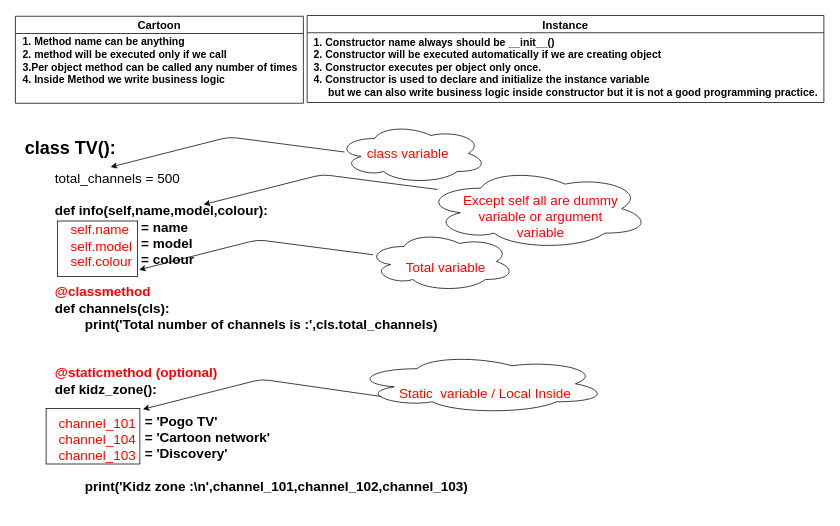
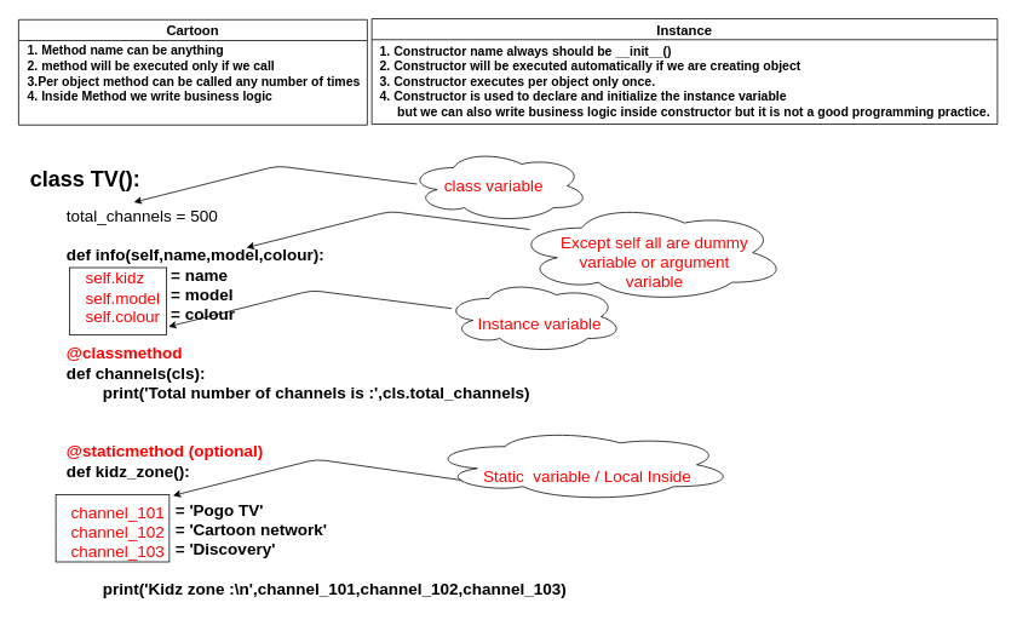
  <mxCell id="0" />
  <mxCell id="1" parent="0" />
  <mxCell id="2" value="" style="ellipse;shape=cloud;whiteSpace=wrap;html=1;rounded=0;sketch=0;fontSize=18;fontColor=#FF0000;" vertex="1" parent="1"><mxGeometry x="565" y="223" width="301" height="109" as="geometry" /></mxCell>
  <mxCell id="3" value="" style="ellipse;shape=cloud;whiteSpace=wrap;html=1;rounded=0;sketch=0;fontSize=18;fontColor=#FF0000;" vertex="1" parent="1"><mxGeometry x="449" y="164" width="200" height="80" as="geometry" /></mxCell>
  <mxCell id="4" value="" style="ellipse;shape=cloud;whiteSpace=wrap;html=1;rounded=0;sketch=0;fontSize=18;fontColor=#FF0000;" vertex="1" parent="1"><mxGeometry x="489" y="308" width="197" height="80" as="geometry" /></mxCell>
  <mxCell id="5" value="" style="ellipse;shape=cloud;whiteSpace=wrap;html=1;rounded=0;sketch=0;fontSize=18;fontColor=#FF0000;" vertex="1" parent="1"><mxGeometry x="471" y="471" width="338" height="80" as="geometry" /></mxCell>
  <mxCell id="6" value="&lt;h1&gt;class TV():&lt;/h1&gt;&lt;div style=&quot;font-size: 18px&quot;&gt;&lt;span&gt;&#09;&lt;/span&gt;&lt;span style=&quot;white-space: pre&quot;&gt;&#09;&lt;/span&gt;total_channels = 500&lt;br&gt;&lt;/div&gt;&lt;div style=&quot;font-size: 18px&quot;&gt;&lt;br&gt;&lt;/div&gt;&lt;div style=&quot;font-size: 18px&quot;&gt;&lt;div&gt;&lt;b&gt;&lt;font color=&quot;#ff0000&quot;&gt;&lt;span&gt;&#09;&lt;/span&gt;&lt;/font&gt;&lt;/b&gt;&lt;/div&gt;&lt;div&gt;&lt;b&gt;&lt;span&gt;&#09;&lt;/span&gt;&lt;span&gt;&#09;&lt;/span&gt;&lt;span style=&quot;white-space: pre&quot;&gt;&#09;&lt;/span&gt;def info(self,name,model,colour):&lt;br&gt;&lt;/b&gt;&lt;/div&gt;&lt;/div&gt;&lt;blockquote style=&quot;margin: 0 0 0 40px ; border: none ; padding: 0px&quot;&gt;&lt;blockquote style=&quot;margin: 0 0 0 40px ; border: none ; padding: 0px&quot;&gt;&lt;div style=&quot;font-size: 18px&quot;&gt;&lt;div&gt;&lt;b&gt;&amp;nbsp; &amp;nbsp; &amp;nbsp; &amp;nbsp; &amp;nbsp; &amp;nbsp; &amp;nbsp; &amp;nbsp;= name&lt;/b&gt;&lt;/div&gt;&lt;/div&gt;&lt;/blockquote&gt;&lt;blockquote style=&quot;margin: 0 0 0 40px ; border: none ; padding: 0px&quot;&gt;&lt;div style=&quot;font-size: 18px&quot;&gt;&lt;div&gt;&lt;b&gt;&amp;nbsp; &amp;nbsp; &amp;nbsp; &amp;nbsp; &amp;nbsp; &amp;nbsp; &amp;nbsp; &amp;nbsp;= model&lt;/b&gt;&lt;/div&gt;&lt;/div&gt;&lt;/blockquote&gt;&lt;blockquote style=&quot;margin: 0 0 0 40px ; border: none ; padding: 0px&quot;&gt;&lt;div style=&quot;font-size: 18px&quot;&gt;&lt;div&gt;&lt;b&gt;&amp;nbsp; &amp;nbsp; &amp;nbsp; &amp;nbsp; &amp;nbsp; &amp;nbsp; &amp;nbsp; &amp;nbsp;= colour&lt;/b&gt;&lt;/div&gt;&lt;/div&gt;&lt;/blockquote&gt;&lt;/blockquote&gt;&lt;div style=&quot;font-size: 18px&quot;&gt;&lt;div&gt;&lt;b&gt;&lt;br&gt;&lt;/b&gt;&lt;/div&gt;&lt;div&gt;&lt;div&gt;&lt;b&gt;&lt;font color=&quot;#ff0000&quot;&gt;&lt;span&gt;&#09;&lt;/span&gt;&lt;span style=&quot;white-space: pre&quot;&gt;&#09;&lt;/span&gt;@classmethod&lt;/font&gt;&lt;/b&gt;&lt;/div&gt;&lt;div&gt;&lt;b&gt;&lt;span&gt;&#09;&lt;/span&gt;&lt;span&gt;&#09;&lt;/span&gt;&lt;span style=&quot;white-space: pre&quot;&gt;&#09;&lt;/span&gt;def channels(cls):&lt;br&gt;&lt;/b&gt;&lt;/div&gt;&lt;div&gt;&lt;b&gt;&lt;span&gt;&#09;&lt;/span&gt;&lt;span&gt;&#09;&lt;/span&gt;&lt;span&gt;&#09;&lt;/span&gt;&lt;span&gt;&#09;&lt;/span&gt;&lt;span style=&quot;white-space: pre&quot;&gt;&#09;&lt;/span&gt;&lt;span style=&quot;white-space: pre&quot;&gt;&#09;&lt;/span&gt;print('Total number of channels is :',cls.total_channels)&lt;/b&gt;&lt;/div&gt;&lt;/div&gt;&lt;/div&gt;&lt;div style=&quot;font-size: 18px&quot;&gt;&lt;br&gt;&lt;/div&gt;&lt;div style=&quot;font-size: 18px&quot;&gt;&lt;br&gt;&lt;/div&gt;&lt;div style=&quot;font-size: 18px&quot;&gt;&lt;span&gt;&#09;&lt;/span&gt;&lt;b&gt;&lt;font color=&quot;#ff0000&quot;&gt;&lt;span&gt;&#09;&lt;/span&gt;&lt;span style=&quot;white-space: pre&quot;&gt;&#09;&lt;/span&gt;@staticmethod (optional)&lt;/font&gt;&lt;/b&gt;&lt;/div&gt;&lt;div style=&quot;font-size: 18px&quot;&gt;&lt;b&gt;&lt;font style=&quot;font-size: 18px&quot;&gt;&lt;span&gt;&#09;&lt;/span&gt;&lt;span&gt;&#09;&lt;/span&gt;&lt;span style=&quot;white-space: pre&quot;&gt;&#09;&lt;/span&gt;def kidz_zone():&lt;br&gt;&lt;/font&gt;&lt;/b&gt;&lt;/div&gt;&lt;div style=&quot;font-size: 18px&quot;&gt;&lt;b&gt;&lt;font style=&quot;font-size: 18px&quot;&gt;&lt;br&gt;&lt;/font&gt;&lt;/b&gt;&lt;/div&gt;&lt;blockquote style=&quot;margin: 0 0 0 40px ; border: none ; padding: 0px&quot;&gt;&lt;blockquote style=&quot;margin: 0 0 0 40px ; border: none ; padding: 0px&quot;&gt;&lt;div style=&quot;font-size: 18px&quot;&gt;&lt;b&gt;&lt;font style=&quot;font-size: 18px&quot;&gt;&lt;span style=&quot;white-space: pre&quot;&gt;&#09;&lt;/span&gt;&lt;span style=&quot;white-space: pre&quot;&gt;&#09;&lt;/span&gt;= 'Pogo TV'&lt;/font&gt;&lt;/b&gt;&lt;/div&gt;&lt;/blockquote&gt;&lt;blockquote style=&quot;margin: 0 0 0 40px ; border: none ; padding: 0px&quot;&gt;&lt;div style=&quot;font-size: 18px&quot;&gt;&lt;b&gt;&lt;font style=&quot;font-size: 18px&quot;&gt;&amp;nbsp;&lt;span style=&quot;white-space: pre&quot;&gt;&#09;&lt;/span&gt;&lt;span style=&quot;white-space: pre&quot;&gt;&#09;&lt;/span&gt;= 'Cartoon network'&lt;/font&gt;&lt;/b&gt;&lt;/div&gt;&lt;/blockquote&gt;&lt;blockquote style=&quot;margin: 0 0 0 40px ; border: none ; padding: 0px&quot;&gt;&lt;div style=&quot;font-size: 18px&quot;&gt;&lt;b&gt;&lt;font style=&quot;font-size: 18px&quot;&gt;&amp;nbsp;&lt;span style=&quot;white-space: pre&quot;&gt;&#09;&lt;/span&gt;&lt;span style=&quot;white-space: pre&quot;&gt;&#09;&lt;/span&gt;= 'Discovery'&lt;/font&gt;&lt;/b&gt;&lt;/div&gt;&lt;div style=&quot;font-size: 18px&quot;&gt;&lt;b&gt;&lt;font style=&quot;font-size: 18px&quot;&gt;&lt;br&gt;&lt;/font&gt;&lt;/b&gt;&lt;/div&gt;&lt;/blockquote&gt;&lt;blockquote style=&quot;margin: 0 0 0 40px ; border: none ; padding: 0px&quot;&gt;&lt;div style=&quot;font-size: 18px&quot;&gt;&lt;b&gt;&lt;font style=&quot;font-size: 18px&quot;&gt;&lt;span&gt;print('Kidz zone :\n',&lt;/span&gt;&lt;/font&gt;&lt;/b&gt;&lt;b&gt;channel_101,&lt;/b&gt;&lt;b&gt;channel_102,&lt;/b&gt;&lt;b&gt;channel_103&lt;/b&gt;&lt;b&gt;)&lt;/b&gt;&lt;/div&gt;&lt;/blockquote&gt;&lt;/blockquote&gt;&lt;div style=&quot;font-size: 18px&quot;&gt;&lt;b&gt;&lt;br&gt;&lt;/b&gt;&lt;/div&gt;&lt;div style=&quot;font-size: 18px&quot;&gt;&lt;br&gt;&lt;/div&gt;" style="text;html=1;strokeColor=none;fillColor=none;spacing=5;spacingTop=-20;whiteSpace=wrap;overflow=hidden;rounded=0;sketch=0;" vertex="1" parent="1"><mxGeometry x="28" y="177" width="812" height="502" as="geometry" /></mxCell>
- <mxCell id="7" value="Total variable" style="text;html=1;strokeColor=none;fillColor=none;align=center;verticalAlign=middle;whiteSpace=wrap;rounded=0;sketch=0;fontSize=18;fontColor=#FF0000;" vertex="1" parent="1"><mxGeometry x="471" y="341" width="246" height="30" as="geometry" /></mxCell>
+ <mxCell id="7" value="Instance variable" style="text;html=1;strokeColor=none;fillColor=none;align=center;verticalAlign=middle;whiteSpace=wrap;rounded=0;sketch=0;fontSize=18;fontColor=#FF0000;" vertex="1" parent="1"><mxGeometry x="471" y="341" width="246" height="30" as="geometry" /></mxCell>
  <mxCell id="8" value="class variable" style="text;html=1;strokeColor=none;fillColor=none;align=center;verticalAlign=middle;whiteSpace=wrap;rounded=0;sketch=0;fontSize=18;fontColor=#FF0000;" vertex="1" parent="1"><mxGeometry x="465" y="189" width="157" height="30" as="geometry" /></mxCell>
  <mxCell id="9" value="" style="rounded=0;whiteSpace=wrap;html=1;sketch=0;fontSize=18;fontColor=#FF0000;" vertex="1" parent="1"><mxGeometry x="76" y="294" width="107" height="74" as="geometry" /></mxCell>
- <mxCell id="10" value="&lt;h1&gt;&lt;br&gt;&lt;/h1&gt;&lt;div&gt;&lt;br&gt;&lt;/div&gt;&lt;div&gt;&lt;div&gt;self.name&lt;/div&gt;&lt;div&gt;self.model&lt;/div&gt;&lt;div&gt;self.colour&lt;/div&gt;&lt;/div&gt;" style="text;html=1;strokeColor=none;fillColor=none;spacing=5;spacingTop=-20;whiteSpace=wrap;overflow=hidden;rounded=0;sketch=0;fontSize=18;fontColor=#FF0000;" vertex="1" parent="1"><mxGeometry x="89" y="193" width="190" height="211" as="geometry" /></mxCell>
+ <mxCell id="10" value="&lt;h1&gt;&lt;br&gt;&lt;/h1&gt;&lt;div&gt;&lt;br&gt;&lt;/div&gt;&lt;div&gt;&lt;div&gt;self.kidz&lt;/div&gt;&lt;div&gt;self.model&lt;/div&gt;&lt;div&gt;self.colour&lt;/div&gt;&lt;/div&gt;" style="text;html=1;strokeColor=none;fillColor=none;spacing=5;spacingTop=-20;whiteSpace=wrap;overflow=hidden;rounded=0;sketch=0;fontSize=18;fontColor=#FF0000;" vertex="1" parent="1"><mxGeometry x="89" y="193" width="190" height="211" as="geometry" /></mxCell>
  <mxCell id="11" value="" style="rounded=0;whiteSpace=wrap;html=1;sketch=0;fontSize=18;fontColor=#FF0000;" vertex="1" parent="1"><mxGeometry x="61" y="544" width="125" height="74" as="geometry" /></mxCell>
  <mxCell id="12" value="Cartoon" style="swimlane;fontSize=15;" parent="1" vertex="1"><mxGeometry x="20" y="21" width="384" height="116" as="geometry" /></mxCell>
  <mxCell id="13" value="&lt;font style=&quot;font-size: 14px&quot;&gt;1. Method name can be anything&lt;br&gt;2. method will be executed only if we call&lt;br&gt;3.Per object method can be called any number of times&lt;br&gt;4. Inside Method we write business logic&lt;/font&gt;" style="text;html=1;align=left;verticalAlign=middle;resizable=0;points=[];autosize=1;strokeColor=none;fillColor=none;fontStyle=1;" parent="12" vertex="1"><mxGeometry x="8" y="27" width="376" height="64" as="geometry" /></mxCell>
  <mxCell id="14" value="Instance" style="swimlane;fontSize=15;" parent="1" vertex="1"><mxGeometry x="409" y="20" width="689" height="116" as="geometry" /></mxCell>
  <mxCell id="15" value="&lt;font style=&quot;font-size: 14px&quot;&gt;1. Constructor name always should be __init__()&lt;br&gt;2. Constructor will be executed automatically if we are creating object&lt;br&gt;3. Constructor executes per object only once.&lt;br&gt;4. Constructor is used to declare and initialize the instance variable &lt;br&gt;&amp;nbsp; &amp;nbsp; &amp;nbsp;but we can also write business logic inside constructor but it is not a good programming practice.&lt;/font&gt;" style="text;html=1;align=left;verticalAlign=middle;resizable=0;points=[];autosize=1;strokeColor=none;fillColor=none;fontStyle=1;" parent="14" vertex="1"><mxGeometry x="7" y="29" width="682" height="79" as="geometry" /></mxCell>
- <mxCell id="16" value="&lt;h1&gt;&lt;br&gt;&lt;/h1&gt;&lt;div&gt;&lt;br&gt;&lt;/div&gt;&lt;div&gt;&lt;div&gt;channel_101&lt;/div&gt;&lt;div&gt;channel_104&lt;/div&gt;&lt;div&gt;channel_103&lt;/div&gt;&lt;/div&gt;" style="text;html=1;strokeColor=none;fillColor=none;spacing=5;spacingTop=-20;whiteSpace=wrap;overflow=hidden;rounded=0;sketch=0;fontSize=18;fontColor=#FF0000;" vertex="1" parent="1"><mxGeometry x="73" y="451" width="190" height="211" as="geometry" /></mxCell>
+ <mxCell id="16" value="&lt;h1&gt;&lt;br&gt;&lt;/h1&gt;&lt;div&gt;&lt;br&gt;&lt;/div&gt;&lt;div&gt;&lt;div&gt;channel_101&lt;/div&gt;&lt;div&gt;channel_102&lt;/div&gt;&lt;div&gt;channel_103&lt;/div&gt;&lt;/div&gt;" style="text;html=1;strokeColor=none;fillColor=none;spacing=5;spacingTop=-20;whiteSpace=wrap;overflow=hidden;rounded=0;sketch=0;fontSize=18;fontColor=#FF0000;" vertex="1" parent="1"><mxGeometry x="73" y="451" width="190" height="211" as="geometry" /></mxCell>
  <mxCell id="17" value="Static&amp;nbsp; variable / Local Inside" style="text;html=1;strokeColor=none;fillColor=none;align=center;verticalAlign=middle;whiteSpace=wrap;rounded=0;sketch=0;fontSize=18;fontColor=#FF0000;" vertex="1" parent="1"><mxGeometry x="509" y="497" width="275" height="55" as="geometry" /></mxCell>
  <mxCell id="18" value="" style="endArrow=classic;html=1;rounded=1;sketch=0;fontSize=18;fontColor=#FF0000;curved=0;exitX=-0.004;exitY=0.564;exitDx=0;exitDy=0;exitPerimeter=0;" edge="1" parent="1" source="17"><mxGeometry width="50" height="50" relative="1" as="geometry"><mxPoint x="240" y="495" as="sourcePoint" /><mxPoint x="190" y="545" as="targetPoint" /><Array as="points"><mxPoint x="348" y="505" /></Array></mxGeometry></mxCell>
  <mxCell id="19" value="" style="endArrow=classic;html=1;rounded=1;sketch=0;fontSize=18;fontColor=#FF0000;curved=0;exitX=-0.004;exitY=0.564;exitDx=0;exitDy=0;exitPerimeter=0;" edge="1" parent="1"><mxGeometry width="50" height="50" relative="1" as="geometry"><mxPoint x="496.9" y="339.02" as="sourcePoint" /><mxPoint x="185" y="359" as="targetPoint" /><Array as="points"><mxPoint x="343" y="319" /></Array></mxGeometry></mxCell>
  <mxCell id="20" value="" style="endArrow=classic;html=1;rounded=1;sketch=0;fontSize=18;fontColor=#FF0000;curved=0;exitX=-0.004;exitY=0.564;exitDx=0;exitDy=0;exitPerimeter=0;" edge="1" parent="1"><mxGeometry width="50" height="50" relative="1" as="geometry"><mxPoint x="458.9" y="202.02" as="sourcePoint" /><mxPoint x="147" y="222" as="targetPoint" /><Array as="points"><mxPoint x="305" y="182" /></Array></mxGeometry></mxCell>
  <mxCell id="21" value="Except self all are dummy variable or argument variable" style="text;html=1;strokeColor=none;fillColor=none;align=center;verticalAlign=middle;whiteSpace=wrap;rounded=0;sketch=0;fontSize=18;fontColor=#FF0000;" vertex="1" parent="1"><mxGeometry x="606" y="274" width="229" height="30" as="geometry" /></mxCell>
  <mxCell id="22" value="" style="endArrow=classic;html=1;rounded=1;sketch=0;fontSize=18;fontColor=#FF0000;curved=0;exitX=-0.004;exitY=0.564;exitDx=0;exitDy=0;exitPerimeter=0;" edge="1" parent="1"><mxGeometry width="50" height="50" relative="1" as="geometry"><mxPoint x="582.9" y="252.02" as="sourcePoint" /><mxPoint x="271" y="272" as="targetPoint" /><Array as="points"><mxPoint x="429" y="232" /></Array></mxGeometry></mxCell>
